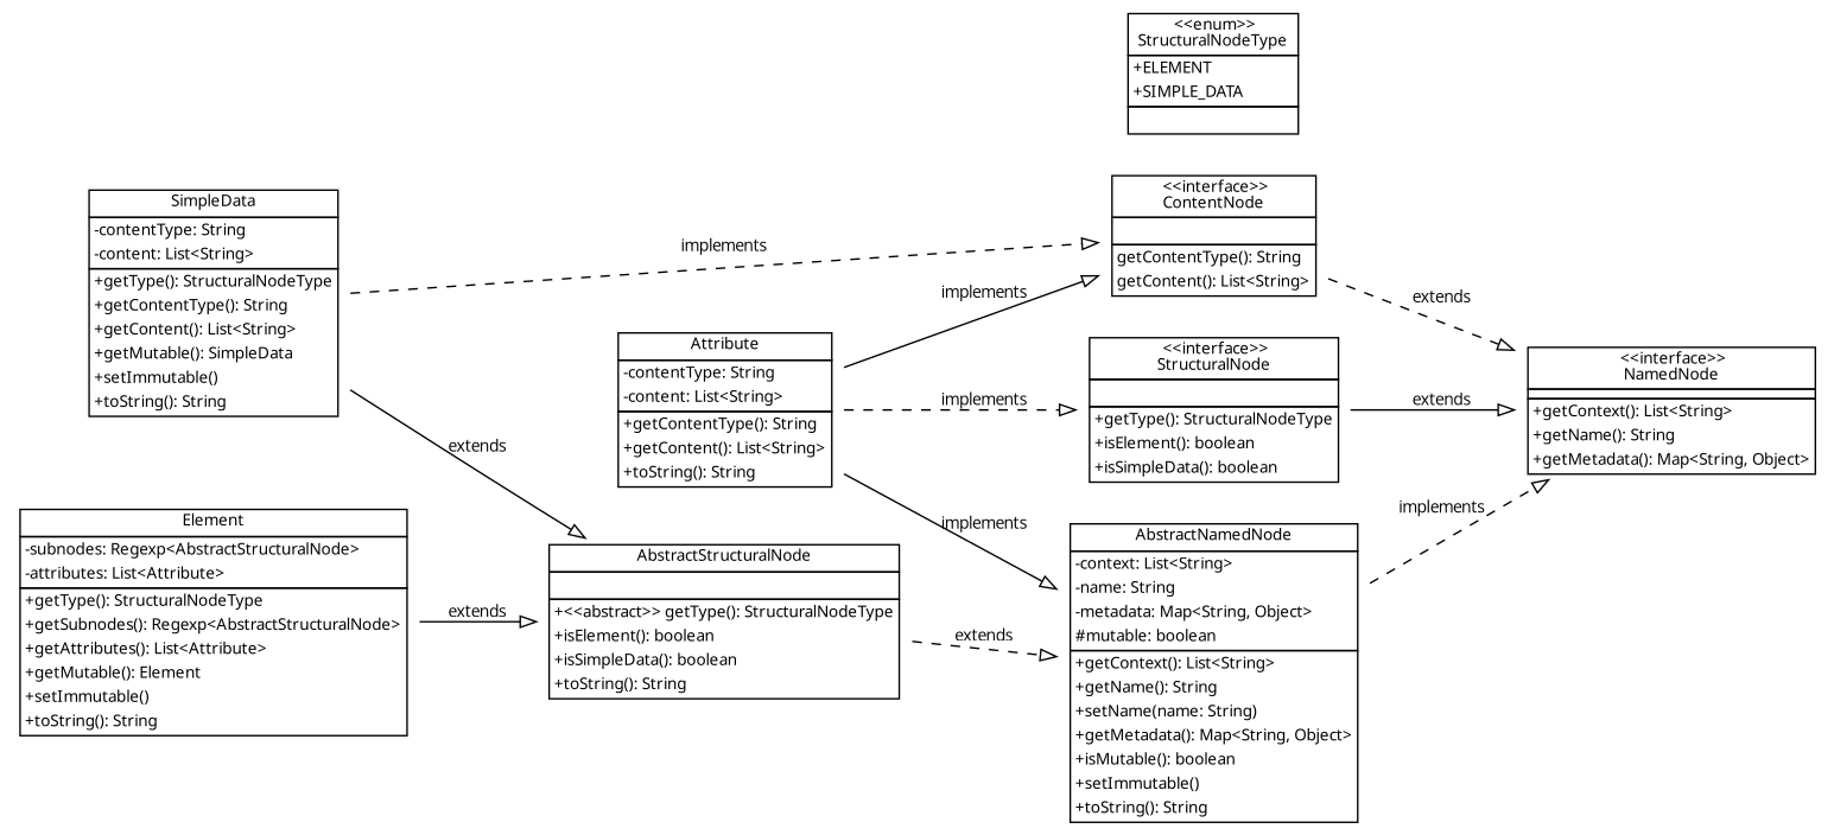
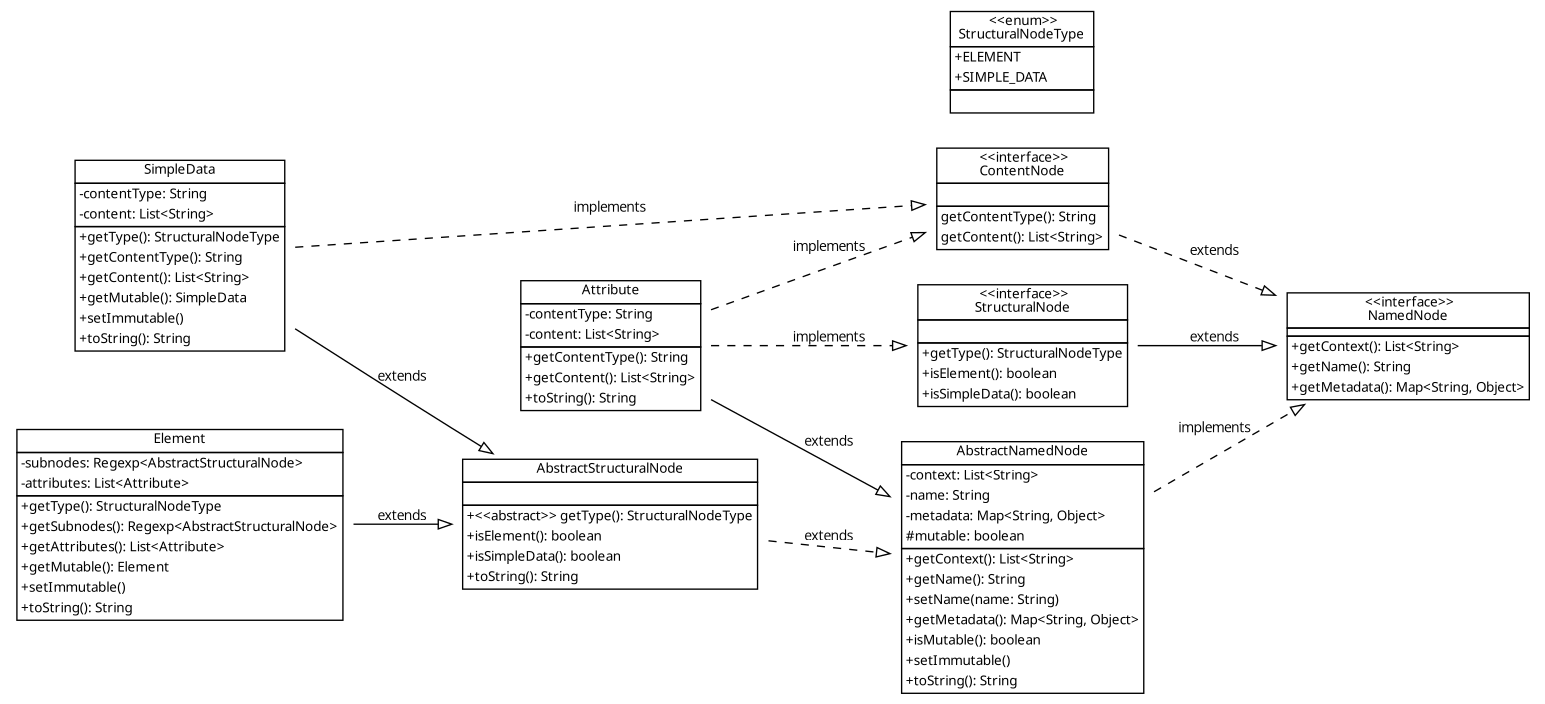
  digraph {
    fontname="Open Sans"
    rankdir=LR
    node [fontname="Open Sans" fontsize=10 shape=plaintext]
    edge [arrowhead=empty fontname="Open Sans" fontsize=10 style=dashed]
    n1 [label=< 	<table cellspacing="0" cellborder="1" border="0"> 	<tr><td> 		<font face="SFTT1000">&lt;&lt;interface&gt;&gt;</font><br/> 		<font face="TeXGyrePagella-Bold" point-size="10">NamedNode</font> 	</td></tr> 	<tr><td></td></tr> 	<tr><td cellpadding="0"> 		<table cellspacing="0" cellborder="0" border="0"> 			<tr><td align="left"><font face="SFTT1000">+getContext(): List&lt;String&gt;</font></td></tr> 			<tr><td align="left"><font face="SFTT1000">+getName(): String</font></td></tr> 			<tr><td align="left" port="method3"><font face="SFTT1000">+getMetadata(): Map&lt;String, Object&gt;</font></td></tr> 		</table> 	</td></tr>   </table>>]
    n2 [label=< 	<table cellspacing="0" cellborder="1" border="0"> 	<tr><td> 		<font face="SFTT1000">&lt;&lt;interface&gt;&gt;</font><br/> 		<font face="TeXGyrePagella-Bold" point-size="10">ContentNode</font> 	</td></tr> 	<tr><td> 	</td></tr> 	<tr><td cellpadding="0"> 		<table cellspacing="0" cellborder="0" border="0"> 			<tr><td align="left"><font face="SFTT1000">getContentType(): String</font></td></tr> 			<tr><td align="left"><font face="SFTT1000">getContent(): List&lt;String&gt;</font></td></tr> 		</table> 	</td></tr>   </table>>]
    n3 [label=< 	<table cellspacing="0" cellborder="1" border="0"> 	<tr><td> 		<font face="TeXGyrePagella-BoldItalic" point-size="10">AbstractNamedNode</font> 	</td></tr> 	<tr><td cellpadding="0"> 		<table cellspacing="0" cellborder="0" border="0"> 			<tr><td align="left"><font face="SFTT1000">-context: List&lt;String&gt;</font></td></tr> 			<tr><td align="left"><font face="SFTT1000">-name: String</font></td></tr> 			<tr><td align="left"><font face="SFTT1000">-metadata: Map&lt;String, Object&gt;</font></td></tr> 			<tr><td align="left"><font face="SFTT1000">#mutable: boolean</font></td></tr> 		</table> 	</td></tr> 	<tr><td cellpadding="0"> 		<table cellspacing="0" cellborder="0" border="0"> 			<tr><td align="left"><font face="SFTT1000">+getContext(): List&lt;String&gt;</font></td></tr> 			<tr><td align="left"><font face="SFTT1000">+getName(): String</font></td></tr> 			<tr><td align="left"><font face="SFTT1000">+setName(name: String)</font></td></tr> 			<tr><td align="left"><font face="SFTT1000">+getMetadata(): Map&lt;String, Object&gt;</font></td></tr> 			<tr><td align="left"><font face="SFTT1000">+isMutable(): boolean</font></td></tr> 			<tr><td align="left"><font face="SFTT1000">+setImmutable()</font></td></tr> 			<tr><td align="left"><font face="SFTT1000">+toString(): String</font></td></tr> 		</table> 	</td></tr>   </table>>]
    n4 [label=< 	<table cellspacing="0" cellborder="1" border="0"> 	<tr><td> 		<font face="SFTT1000">&lt;&lt;interface&gt;&gt;</font><br align="center"/> 		<font face="TeXGyrePagella-Bold" point-size="10">StructuralNode</font> 	</td></tr> 	<tr><td> 	</td></tr> 	<tr><td cellpadding="0"> 		<table cellspacing="0" cellborder="0" border="0"> 			<tr><td align="left" port="gettype"><font face="SFTT1000">+getType(): StructuralNodeType</font></td></tr> 			<tr><td align="left"><font face="SFTT1000">+isElement(): boolean</font></td></tr> 			<tr><td align="left"><font face="SFTT1000">+isSimpleData(): boolean</font></td></tr> 		</table> 	</td></tr>   </table>>]
    n5 [label=< 	<table cellspacing="0" cellborder="1" border="0"> 	<tr><td> 		<font face="SFTT1000">&lt;&lt;enum&gt;&gt;</font><br/> 		<font face="TeXGyrePagella-Bold" point-size="10">StructuralNodeType</font> 	</td></tr> 	<tr><td cellpadding="0"> 		<table cellspacing="0" cellborder="0" border="0"> 			<tr><td align="left"><font face="SFTT1000">+ELEMENT</font></td></tr> 			<tr><td align="left"><font face="SFTT1000">+SIMPLE_DATA</font></td></tr> 		</table> 	</td></tr> 	<tr><td> 	</td></tr>   </table>>]
    n6 [label=< 	<table cellspacing="0" cellborder="1" border="0"> 	<tr><td> 		<font face="TeXGyrePagella-Bold" point-size="10">Attribute</font> 	</td></tr> 	<tr><td cellpadding="0"> 		<table cellspacing="0" cellborder="0" border="0"> 			<tr><td align="left"><font face="SFTT1000">-contentType: String</font></td></tr> 			<tr><td align="left"><font face="SFTT1000">-content: List&lt;String&gt;</font></td></tr> 		</table> 	</td></tr> 	<tr><td cellpadding="0"> 		<table cellspacing="0" cellborder="0" border="0"> 			<tr><td align="left"><font face="SFTT1000">+getContentType(): String</font></td></tr> 			<tr><td align="left"><font face="SFTT1000">+getContent(): List&lt;String&gt;</font></td></tr> 			<tr><td align="left"><font face="SFTT1000">+toString(): String</font></td></tr> 		</table> 	</td></tr>   </table>>]
    n7 [label=< 	<table cellspacing="0" cellborder="1" border="0"> 	<tr><td> 		<font face="TeXGyrePagella-BoldItalic" point-size="10">AbstractStructuralNode</font> 	</td></tr> 	<tr><td> 	</td></tr> 	<tr><td cellpadding="0"> 		<table cellspacing="0" cellborder="0" border="0"> 			<tr><td align="left" port="gettype"><font face="SFTT1000">+&lt;&lt;abstract&gt;&gt; getType(): StructuralNodeType</font></td></tr> 			<tr><td align="left"><font face="SFTT1000">+isElement(): boolean</font></td></tr> 			<tr><td align="left"><font face="SFTT1000">+isSimpleData(): boolean</font></td></tr> 			<tr><td align="left"><font face="SFTT1000">+toString(): String</font></td></tr> 		</table> 	</td></tr>   </table>>]
    n8 [label=< 	<table cellspacing="0" cellborder="1" border="0"> 	<tr><td> 		<font face="TeXGyrePagella-Bold" point-size="10">SimpleData</font> 	</td></tr> 	<tr><td cellpadding="0"> 		<table cellspacing="0" cellborder="0" border="0"> 			<tr><td align="left"><font face="SFTT1000">-contentType: String</font></td></tr> 			<tr><td align="left"><font face="SFTT1000">-content: List&lt;String&gt;</font></td></tr> 			</table> 	</td></tr> 	<tr><td cellpadding="0"> 		<table cellspacing="0" cellborder="0" border="0"> 			<tr><td align="left" port="gettype"><font face="SFTT1000">+getType(): StructuralNodeType</font></td></tr> 			<tr><td align="left"><font face="SFTT1000">+getContentType(): String</font></td></tr> 			<tr><td align="left"><font face="SFTT1000">+getContent(): List&lt;String&gt;</font></td></tr> 			<tr><td align="left"><font face="SFTT1000">+getMutable(): SimpleData</font></td></tr> 			<tr><td align="left"><font face="SFTT1000">+setImmutable()</font></td></tr> 			<tr><td align="left"><font face="SFTT1000">+toString(): String</font></td></tr> 		</table> 	</td></tr>   </table>>]
    n9 [label=< 	<table cellspacing="0" cellborder="1" border="0"> 	<tr><td> 		<font face="TeXGyrePagella-Bold" point-size="10">Element</font> 	</td></tr> 	<tr><td cellpadding="0"> 		<table cellspacing="0" cellborder="0" border="0"> 			<tr><td align="left"><font face="SFTT1000">-subnodes: Regexp&lt;AbstractStructuralNode&gt;</font></td></tr> 			<tr><td align="left" port="attributes"><font face="SFTT1000">-attributes: List&lt;Attribute&gt;</font></td></tr> 		</table> 	</td></tr> 	<tr><td cellpadding="0"> 		<table cellspacing="0" cellborder="0" border="0"> 			<tr><td align="left" port="gettype"><font face="SFTT1000">+getType(): StructuralNodeType</font></td></tr> 			<tr><td align="left"><font face="SFTT1000">+getSubnodes(): Regexp&lt;AbstractStructuralNode&gt;</font></td></tr> 			<tr><td align="left"><font face="SFTT1000">+getAttributes(): List&lt;Attribute&gt;</font></td></tr> 			<tr><td align="left"><font face="SFTT1000">+getMutable(): Element</font></td></tr> 			<tr><td align="left"><font face="SFTT1000">+setImmutable()</font></td></tr> 			<tr><td align="left"><font face="SFTT1000">+toString(): String</font></td></tr> 		</table> 	</td></tr>   </table>>]
    subgraph sub_1 {
      rank=same
      n1
    }
    subgraph sub_2 {
      rank=same
      n2
      n3
      n4
      n5
    }
    n2 -> n1 [label=extends]
    n3 -> n1 [label=implements]
    n4 -> n1 [label=extends style=""]
-   n6 -> n2 [label=implements style=solid]
-   n6 -> n3 [label=implements style=""]
+   n6 -> n2 [label=implements]
+   n6 -> n3 [label=extends style=""]
    n6 -> n4 [label=implements]
    n7 -> n3 [label=extends]
    n8 -> n2 [label=implements]
    n8 -> n7 [label=extends style=""]
    n9 -> n7 [label=extends style=""]
  }
